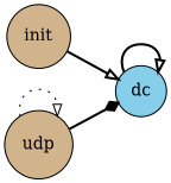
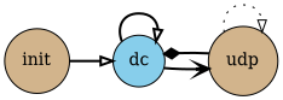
  digraph {
    randir=LR
    rankdir=LR
    node [fillcolor=tan shape=circle splines=curved style=filled]
    edge [arrowhead=onormal style=bold]
    dc [fillcolor=skyblue]
    init
    udp
    dc -> dc
+   dc -> udp [arrowhead=vee]
    init -> dc
    udp -> dc [arrowhead=diamond]
    udp -> udp [style=dotted]
  }
